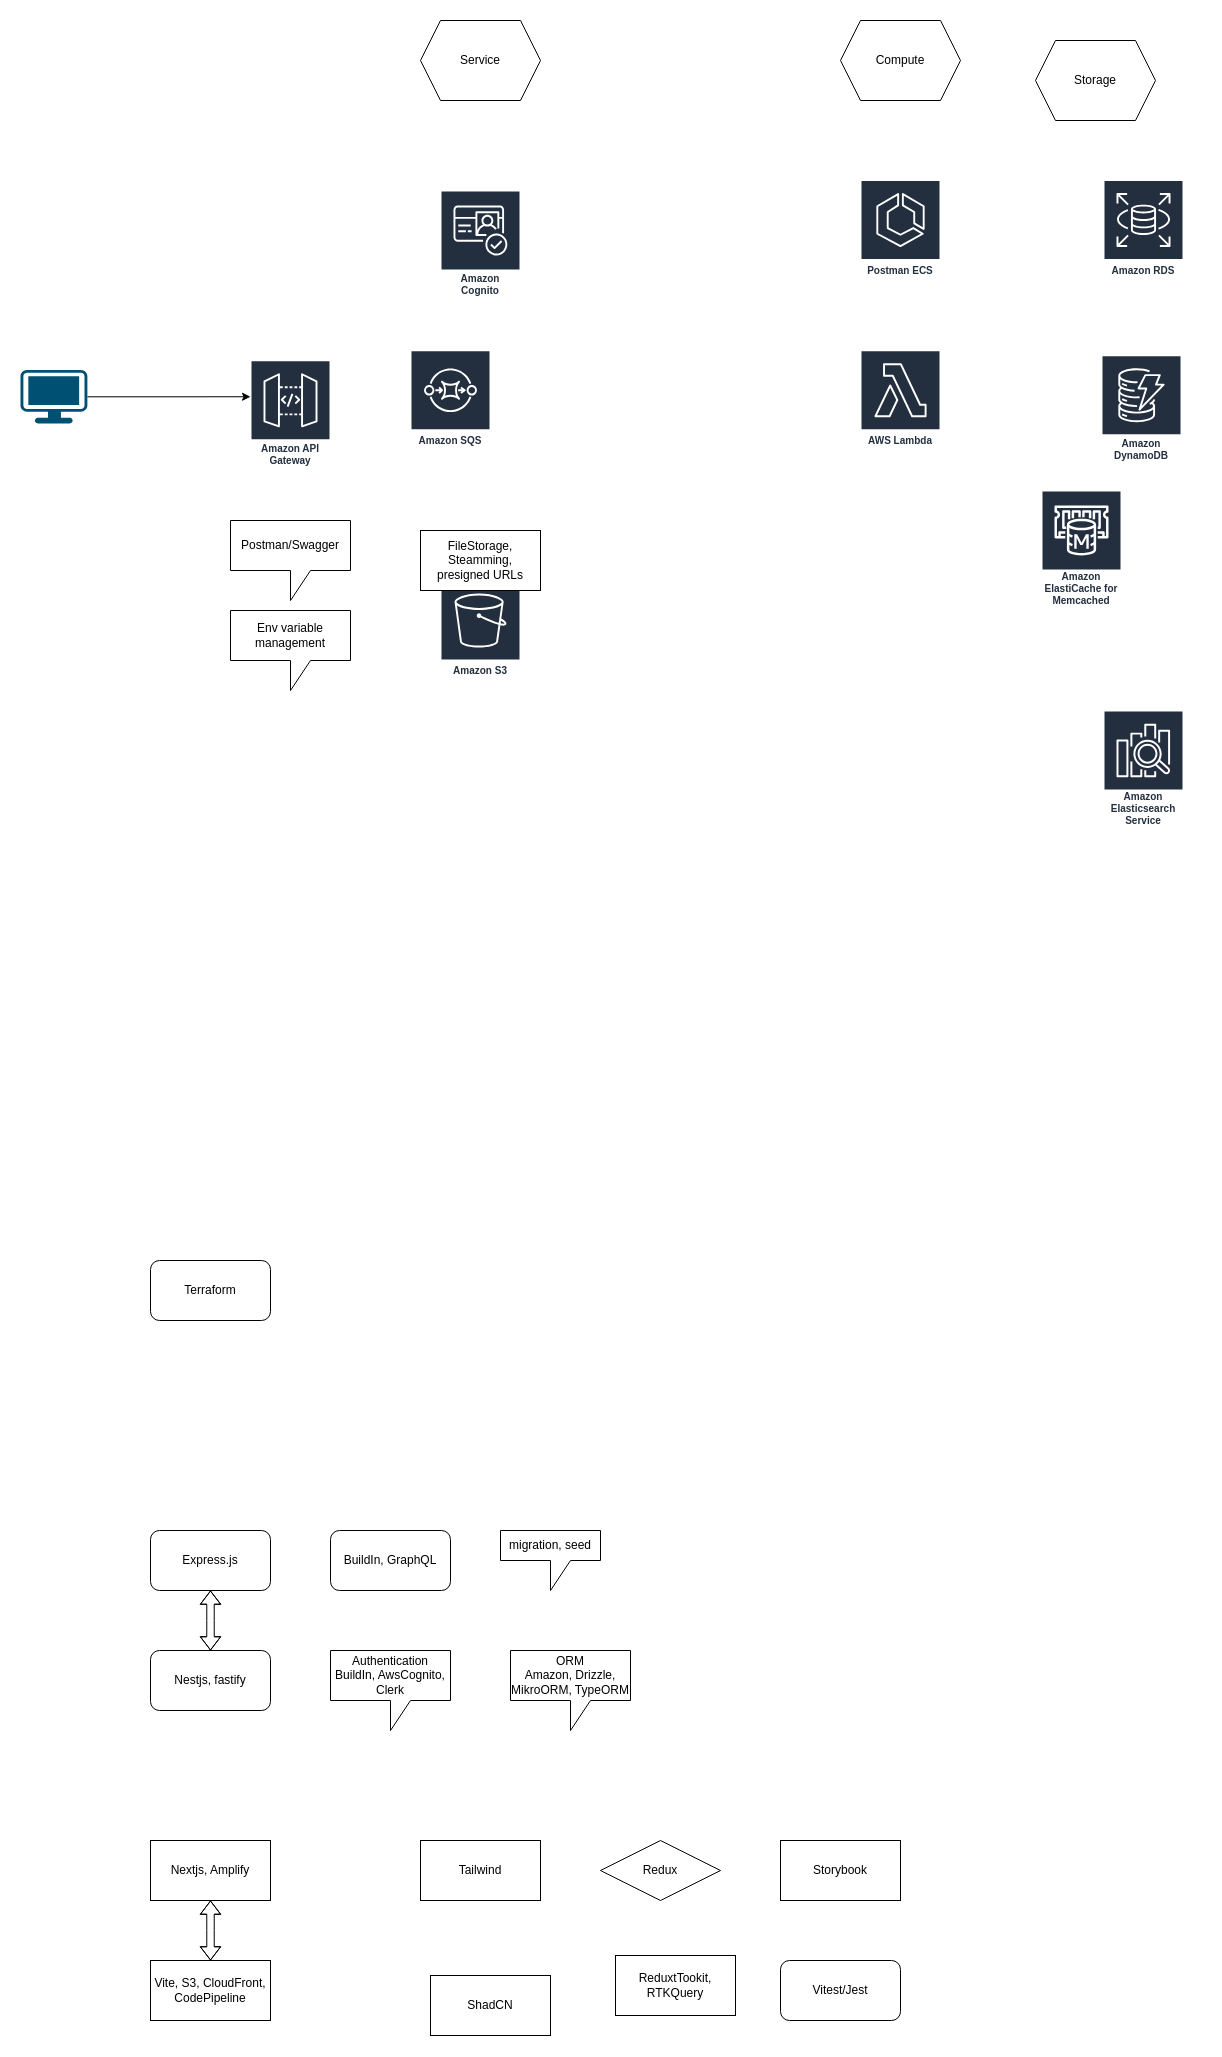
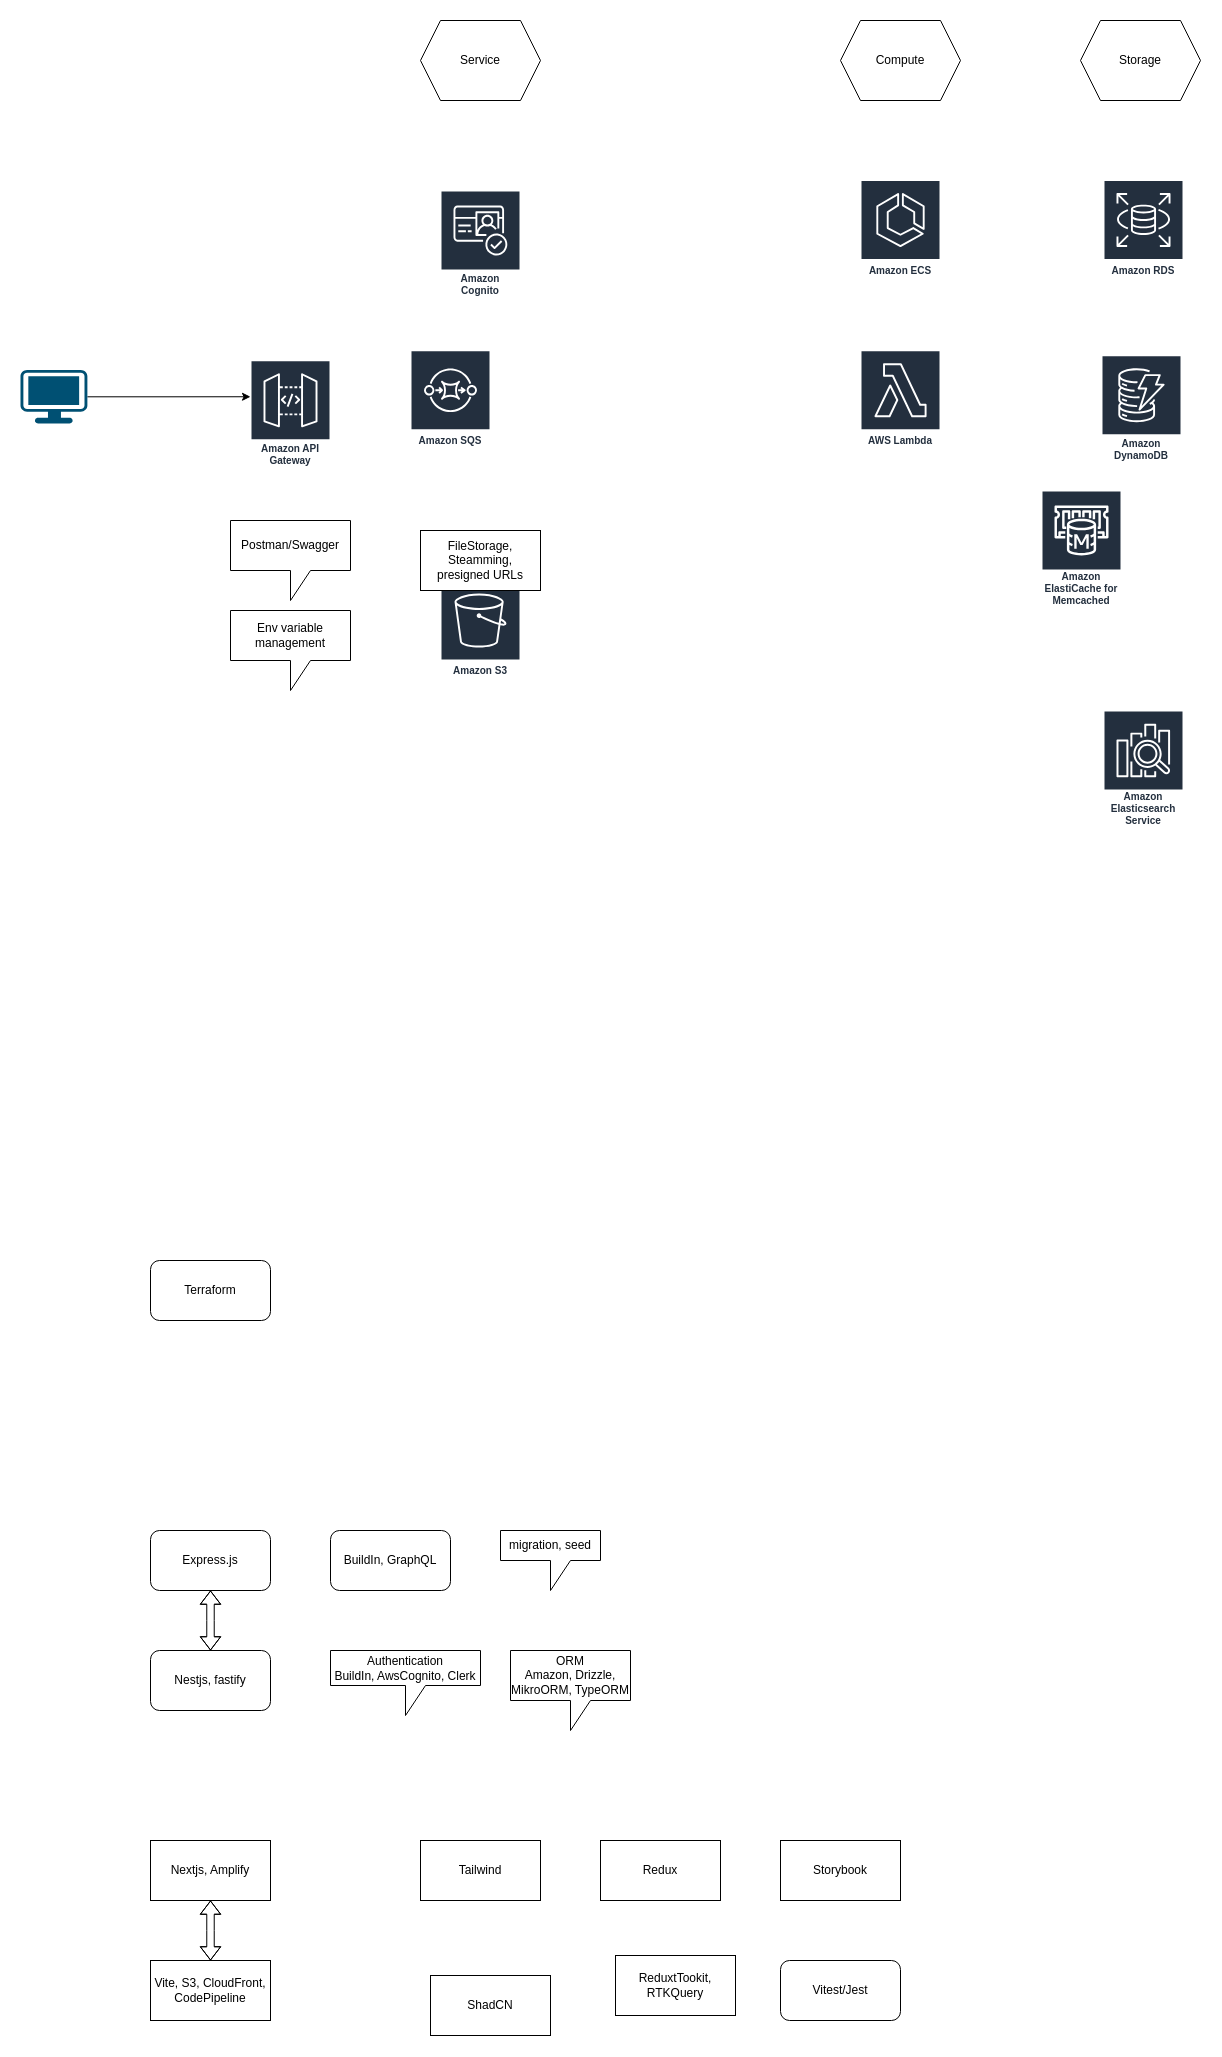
  <mxCell id="0" />
  <mxCell id="1" parent="0" />
  <mxCell id="2" style="edgeStyle=orthogonalEdgeStyle;rounded=0;orthogonalLoop=1;jettySize=auto;html=1;" edge="1" parent="1" source="3"><mxGeometry relative="1" as="geometry"><mxPoint x="250" y="396.25" as="targetPoint" /></mxGeometry></mxCell>
  <mxCell id="3" value="" style="points=[[0.03,0.03,0],[0.5,0,0],[0.97,0.03,0],[1,0.4,0],[0.97,0.745,0],[0.5,1,0],[0.03,0.745,0],[0,0.4,0]];verticalLabelPosition=bottom;sketch=0;html=1;verticalAlign=top;aspect=fixed;align=center;pointerEvents=1;shape=mxgraph.cisco19.workstation;fillColor=#005073;strokeColor=none;" vertex="1" parent="1"><mxGeometry x="20" y="369.5" width="66.88" height="53.5" as="geometry" /></mxCell>
  <mxCell id="4" value="Amazon API Gateway" style="sketch=0;outlineConnect=0;fontColor=#232F3E;gradientColor=none;strokeColor=#ffffff;fillColor=#232F3E;dashed=0;verticalLabelPosition=middle;verticalAlign=bottom;align=center;html=1;whiteSpace=wrap;fontSize=10;fontStyle=1;spacing=3;shape=mxgraph.aws4.productIcon;prIcon=mxgraph.aws4.api_gateway;" vertex="1" parent="1"><mxGeometry x="250" y="359.75" width="80" height="110" as="geometry" /></mxCell>
  <mxCell id="5" value="Amazon Cognito" style="sketch=0;outlineConnect=0;fontColor=#232F3E;gradientColor=none;strokeColor=#ffffff;fillColor=#232F3E;dashed=0;verticalLabelPosition=middle;verticalAlign=bottom;align=center;html=1;whiteSpace=wrap;fontSize=10;fontStyle=1;spacing=3;shape=mxgraph.aws4.productIcon;prIcon=mxgraph.aws4.cognito;" vertex="1" parent="1"><mxGeometry x="440" y="190" width="80" height="110" as="geometry" /></mxCell>
  <mxCell id="6" value="AWS Lambda" style="sketch=0;outlineConnect=0;fontColor=#232F3E;gradientColor=none;strokeColor=#ffffff;fillColor=#232F3E;dashed=0;verticalLabelPosition=middle;verticalAlign=bottom;align=center;html=1;whiteSpace=wrap;fontSize=10;fontStyle=1;spacing=3;shape=mxgraph.aws4.productIcon;prIcon=mxgraph.aws4.lambda;" vertex="1" parent="1"><mxGeometry x="860" y="349.75" width="80" height="100" as="geometry" /></mxCell>
- <mxCell id="7" value="Postman ECS" style="sketch=0;outlineConnect=0;fontColor=#232F3E;gradientColor=none;strokeColor=#ffffff;fillColor=#232F3E;dashed=0;verticalLabelPosition=middle;verticalAlign=bottom;align=center;html=1;whiteSpace=wrap;fontSize=10;fontStyle=1;spacing=3;shape=mxgraph.aws4.productIcon;prIcon=mxgraph.aws4.ecs;" vertex="1" parent="1"><mxGeometry x="860" y="179.5" width="80" height="100" as="geometry" /></mxCell>
+ <mxCell id="7" value="Amazon ECS" style="sketch=0;outlineConnect=0;fontColor=#232F3E;gradientColor=none;strokeColor=#ffffff;fillColor=#232F3E;dashed=0;verticalLabelPosition=middle;verticalAlign=bottom;align=center;html=1;whiteSpace=wrap;fontSize=10;fontStyle=1;spacing=3;shape=mxgraph.aws4.productIcon;prIcon=mxgraph.aws4.ecs;" vertex="1" parent="1"><mxGeometry x="860" y="179.5" width="80" height="100" as="geometry" /></mxCell>
  <mxCell id="8" value="Amazon SQS" style="sketch=0;outlineConnect=0;fontColor=#232F3E;gradientColor=none;strokeColor=#ffffff;fillColor=#232F3E;dashed=0;verticalLabelPosition=middle;verticalAlign=bottom;align=center;html=1;whiteSpace=wrap;fontSize=10;fontStyle=1;spacing=3;shape=mxgraph.aws4.productIcon;prIcon=mxgraph.aws4.sqs;" vertex="1" parent="1"><mxGeometry x="410" y="349.75" width="80" height="100" as="geometry" /></mxCell>
  <mxCell id="9" value="Amazon S3" style="sketch=0;outlineConnect=0;fontColor=#232F3E;gradientColor=none;strokeColor=#ffffff;fillColor=#232F3E;dashed=0;verticalLabelPosition=middle;verticalAlign=bottom;align=center;html=1;whiteSpace=wrap;fontSize=10;fontStyle=1;spacing=3;shape=mxgraph.aws4.productIcon;prIcon=mxgraph.aws4.s3;" vertex="1" parent="1"><mxGeometry x="440" y="580" width="80" height="100" as="geometry" /></mxCell>
  <mxCell id="10" value="Amazon ElastiCache for Memcached" style="sketch=0;outlineConnect=0;fontColor=#232F3E;gradientColor=none;strokeColor=#ffffff;fillColor=#232F3E;dashed=0;verticalLabelPosition=middle;verticalAlign=bottom;align=center;html=1;whiteSpace=wrap;fontSize=10;fontStyle=1;spacing=3;shape=mxgraph.aws4.productIcon;prIcon=mxgraph.aws4.elasticache_for_memcached;" vertex="1" parent="1"><mxGeometry x="1041" y="490" width="80" height="120" as="geometry" /></mxCell>
  <mxCell id="11" value="Amazon Elasticsearch Service" style="sketch=0;outlineConnect=0;fontColor=#232F3E;gradientColor=none;strokeColor=#ffffff;fillColor=#232F3E;dashed=0;verticalLabelPosition=middle;verticalAlign=bottom;align=center;html=1;whiteSpace=wrap;fontSize=10;fontStyle=1;spacing=3;shape=mxgraph.aws4.productIcon;prIcon=mxgraph.aws4.elasticsearch_service;" vertex="1" parent="1"><mxGeometry x="1103" y="710" width="80" height="120" as="geometry" /></mxCell>
  <mxCell id="12" value="Amazon DynamoDB" style="sketch=0;outlineConnect=0;fontColor=#232F3E;gradientColor=none;strokeColor=#ffffff;fillColor=#232F3E;dashed=0;verticalLabelPosition=middle;verticalAlign=bottom;align=center;html=1;whiteSpace=wrap;fontSize=10;fontStyle=1;spacing=3;shape=mxgraph.aws4.productIcon;prIcon=mxgraph.aws4.dynamodb;" vertex="1" parent="1"><mxGeometry x="1101" y="354.75" width="80" height="110" as="geometry" /></mxCell>
  <mxCell id="13" value="Compute" style="shape=hexagon;perimeter=hexagonPerimeter2;whiteSpace=wrap;html=1;fixedSize=1;" vertex="1" parent="1"><mxGeometry x="840" y="20" width="120" height="80" as="geometry" /></mxCell>
- <mxCell id="14" value="Storage" style="shape=hexagon;perimeter=hexagonPerimeter2;whiteSpace=wrap;html=1;fixedSize=1;" vertex="1" parent="1"><mxGeometry x="1035" y="40" width="120" height="80" as="geometry" /></mxCell>
+ <mxCell id="14" value="Storage" style="shape=hexagon;perimeter=hexagonPerimeter2;whiteSpace=wrap;html=1;fixedSize=1;" vertex="1" parent="1"><mxGeometry x="1080" y="20" width="120" height="80" as="geometry" /></mxCell>
  <mxCell id="15" value="Service" style="shape=hexagon;perimeter=hexagonPerimeter2;whiteSpace=wrap;html=1;fixedSize=1;" vertex="1" parent="1"><mxGeometry x="420" y="20" width="120" height="80" as="geometry" /></mxCell>
  <mxCell id="16" value="Nextjs, Amplify" style="rounded=0;whiteSpace=wrap;html=1;" vertex="1" parent="1"><mxGeometry x="150" y="1840" width="120" height="60" as="geometry" /></mxCell>
  <mxCell id="17" value="Tailwind" style="rounded=0;whiteSpace=wrap;html=1;" vertex="1" parent="1"><mxGeometry x="420" y="1840" width="120" height="60" as="geometry" /></mxCell>
  <mxCell id="18" value="ShadCN" style="rounded=0;whiteSpace=wrap;html=1;" vertex="1" parent="1"><mxGeometry x="430" y="1975" width="120" height="60" as="geometry" /></mxCell>
- <mxCell id="19" value="Redux" style="rhombus;whiteSpace=wrap;html=1;" vertex="1" parent="1"><mxGeometry x="600" y="1840" width="120" height="60" as="geometry" /></mxCell>
+ <mxCell id="19" value="Redux" style="rounded=0;whiteSpace=wrap;html=1;" vertex="1" parent="1"><mxGeometry x="600" y="1840" width="120" height="60" as="geometry" /></mxCell>
  <mxCell id="20" value="ReduxtTookit, RTKQuery" style="rounded=0;whiteSpace=wrap;html=1;" vertex="1" parent="1"><mxGeometry x="615" y="1955" width="120" height="60" as="geometry" /></mxCell>
  <mxCell id="21" value="Storybook" style="rounded=0;whiteSpace=wrap;html=1;" vertex="1" parent="1"><mxGeometry x="780" y="1840" width="120" height="60" as="geometry" /></mxCell>
  <mxCell id="22" value="Vitest/Jest" style="whiteSpace=wrap;html=1;rounded=1;" vertex="1" parent="1"><mxGeometry x="780" y="1960" width="120" height="60" as="geometry" /></mxCell>
  <mxCell id="23" value="Env variable management" style="shape=callout;whiteSpace=wrap;html=1;perimeter=calloutPerimeter;" vertex="1" parent="1"><mxGeometry x="230" y="610" width="120" height="80" as="geometry" /></mxCell>
  <mxCell id="24" value="Postman/Swagger" style="shape=callout;whiteSpace=wrap;html=1;perimeter=calloutPerimeter;" vertex="1" parent="1"><mxGeometry x="230" y="520" width="120" height="80" as="geometry" /></mxCell>
  <mxCell id="25" value="Vite, S3, CloudFront, CodePipeline" style="rounded=0;whiteSpace=wrap;html=1;" vertex="1" parent="1"><mxGeometry x="150" y="1960" width="120" height="60" as="geometry" /></mxCell>
  <mxCell id="26" value="" style="shape=flexArrow;endArrow=classic;startArrow=classic;html=1;rounded=0;entryX=0.5;entryY=1;entryDx=0;entryDy=0;exitX=0.5;exitY=0;exitDx=0;exitDy=0;endWidth=11.852;endSize=4.088;width=7.467;startWidth=11.852;startSize=4.088;" edge="1" parent="1" source="25" target="16"><mxGeometry width="100" height="100" relative="1" as="geometry"><mxPoint x="320" y="2040" as="sourcePoint" /><mxPoint x="420" y="1940" as="targetPoint" /><Array as="points"><mxPoint x="210" y="1930" /></Array></mxGeometry></mxCell>
  <mxCell id="27" value="" style="shape=flexArrow;endArrow=classic;startArrow=classic;html=1;rounded=0;entryX=0.5;entryY=1;entryDx=0;entryDy=0;exitX=0.5;exitY=0;exitDx=0;exitDy=0;endWidth=11.852;endSize=4.088;width=7.467;startWidth=11.852;startSize=4.088;" edge="1" parent="1"><mxGeometry width="100" height="100" relative="1" as="geometry"><mxPoint x="210" y="1650" as="sourcePoint" /><mxPoint x="210" y="1590" as="targetPoint" /><Array as="points"><mxPoint x="210" y="1620" /></Array></mxGeometry></mxCell>
  <mxCell id="28" value="Amazon RDS" style="sketch=0;outlineConnect=0;fontColor=#232F3E;gradientColor=none;strokeColor=#ffffff;fillColor=#232F3E;dashed=0;verticalLabelPosition=middle;verticalAlign=bottom;align=center;html=1;whiteSpace=wrap;fontSize=10;fontStyle=1;spacing=3;shape=mxgraph.aws4.productIcon;prIcon=mxgraph.aws4.rds;" vertex="1" parent="1"><mxGeometry x="1103" y="179.5" width="80" height="100" as="geometry" /></mxCell>
  <mxCell id="29" value="FileStorage,&lt;div&gt;Steamming&lt;span style=&quot;background-color: transparent; color: light-dark(rgb(0, 0, 0), rgb(255, 255, 255));&quot;&gt;, presigned URLs&lt;/span&gt;&lt;/div&gt;" style="rounded=0;whiteSpace=wrap;html=1;" vertex="1" parent="1"><mxGeometry x="420" y="530" width="120" height="60" as="geometry" /></mxCell>
  <mxCell id="30" value="Express.js" style="rounded=1;whiteSpace=wrap;html=1;" vertex="1" parent="1"><mxGeometry x="150" y="1530" width="120" height="60" as="geometry" /></mxCell>
  <mxCell id="31" value="Nestjs,&amp;nbsp;fastify" style="rounded=1;whiteSpace=wrap;html=1;" vertex="1" parent="1"><mxGeometry x="150" y="1650" width="120" height="60" as="geometry" /></mxCell>
  <mxCell id="32" value="Terraform" style="rounded=1;whiteSpace=wrap;html=1;" vertex="1" parent="1"><mxGeometry x="150" y="1260" width="120" height="60" as="geometry" /></mxCell>
  <mxCell id="33" value="migration, seed" style="shape=callout;whiteSpace=wrap;html=1;perimeter=calloutPerimeter;" vertex="1" parent="1"><mxGeometry x="500" y="1530" width="100" height="60" as="geometry" /></mxCell>
  <mxCell id="34" value="BuildIn, GraphQL" style="rounded=1;whiteSpace=wrap;html=1;" vertex="1" parent="1"><mxGeometry x="330" y="1530" width="120" height="60" as="geometry" /></mxCell>
- <mxCell id="35" value="Authentication&lt;br&gt;BuildIn, AwsCognito, Clerk" style="shape=callout;whiteSpace=wrap;html=1;perimeter=calloutPerimeter;" vertex="1" parent="1"><mxGeometry x="330" y="1650" width="120" height="80" as="geometry" /></mxCell>
+ <mxCell id="35" value="Authentication&lt;br&gt;BuildIn, AwsCognito, Clerk" style="shape=callout;whiteSpace=wrap;html=1;perimeter=calloutPerimeter;" vertex="1" parent="1"><mxGeometry x="330" y="1650" width="150" height="65" as="geometry" /></mxCell>
  <mxCell id="36" value="ORM&lt;div&gt;Amazon, Drizzle, MikroORM, TypeORM&lt;/div&gt;" style="shape=callout;whiteSpace=wrap;html=1;perimeter=calloutPerimeter;" vertex="1" parent="1"><mxGeometry x="510" y="1650" width="120" height="80" as="geometry" /></mxCell>
